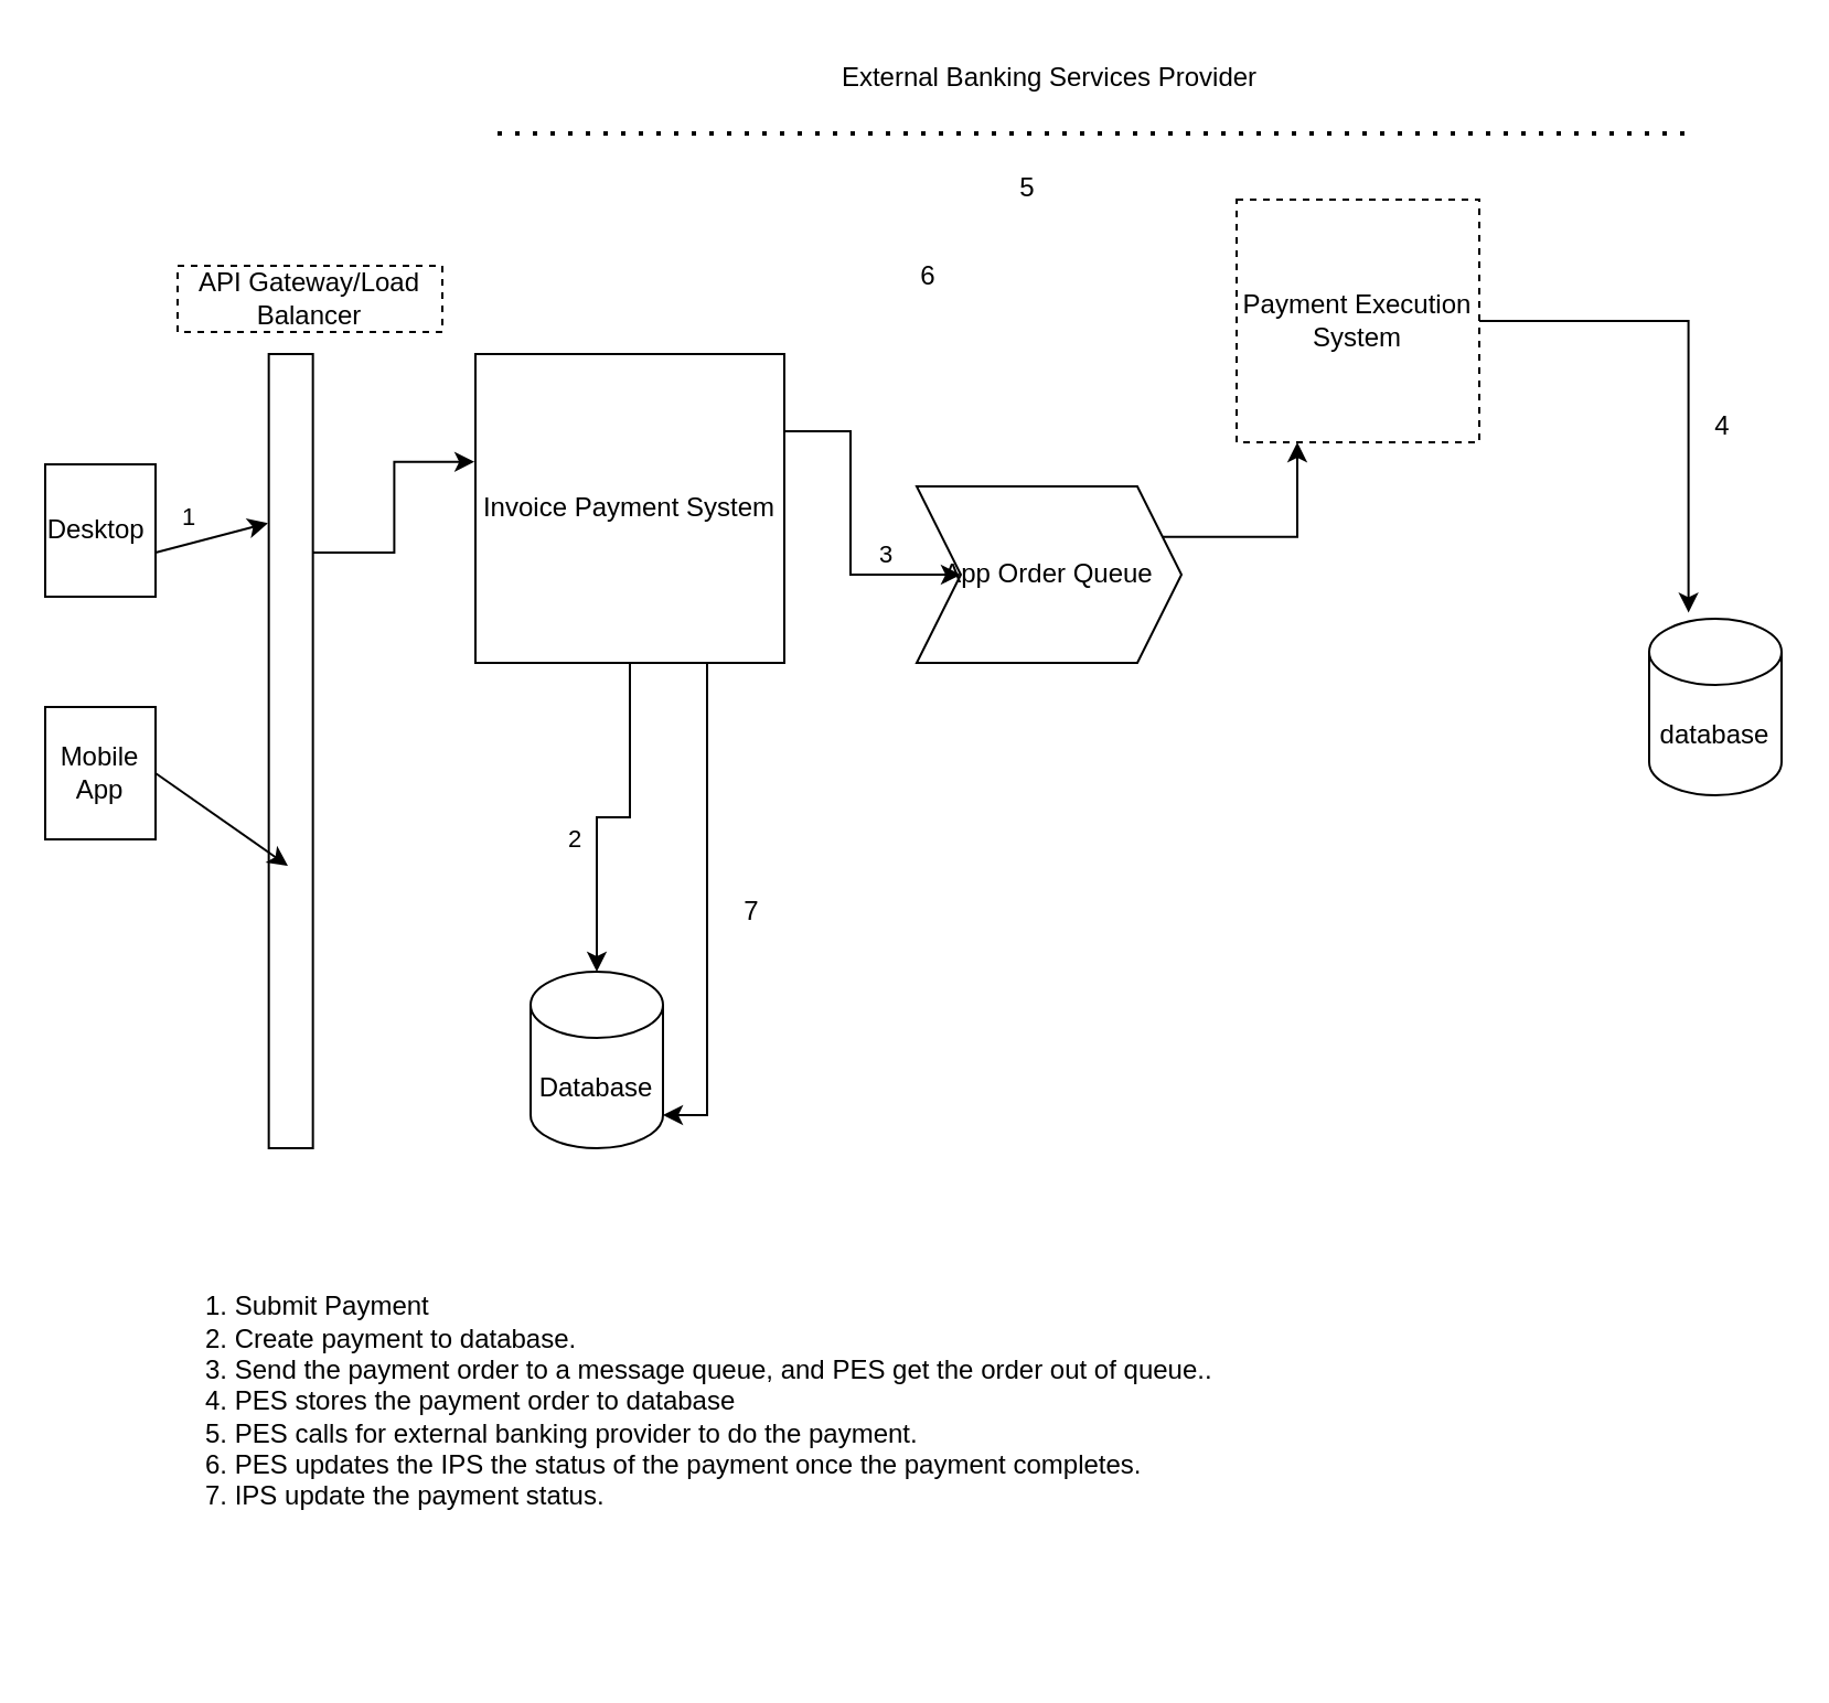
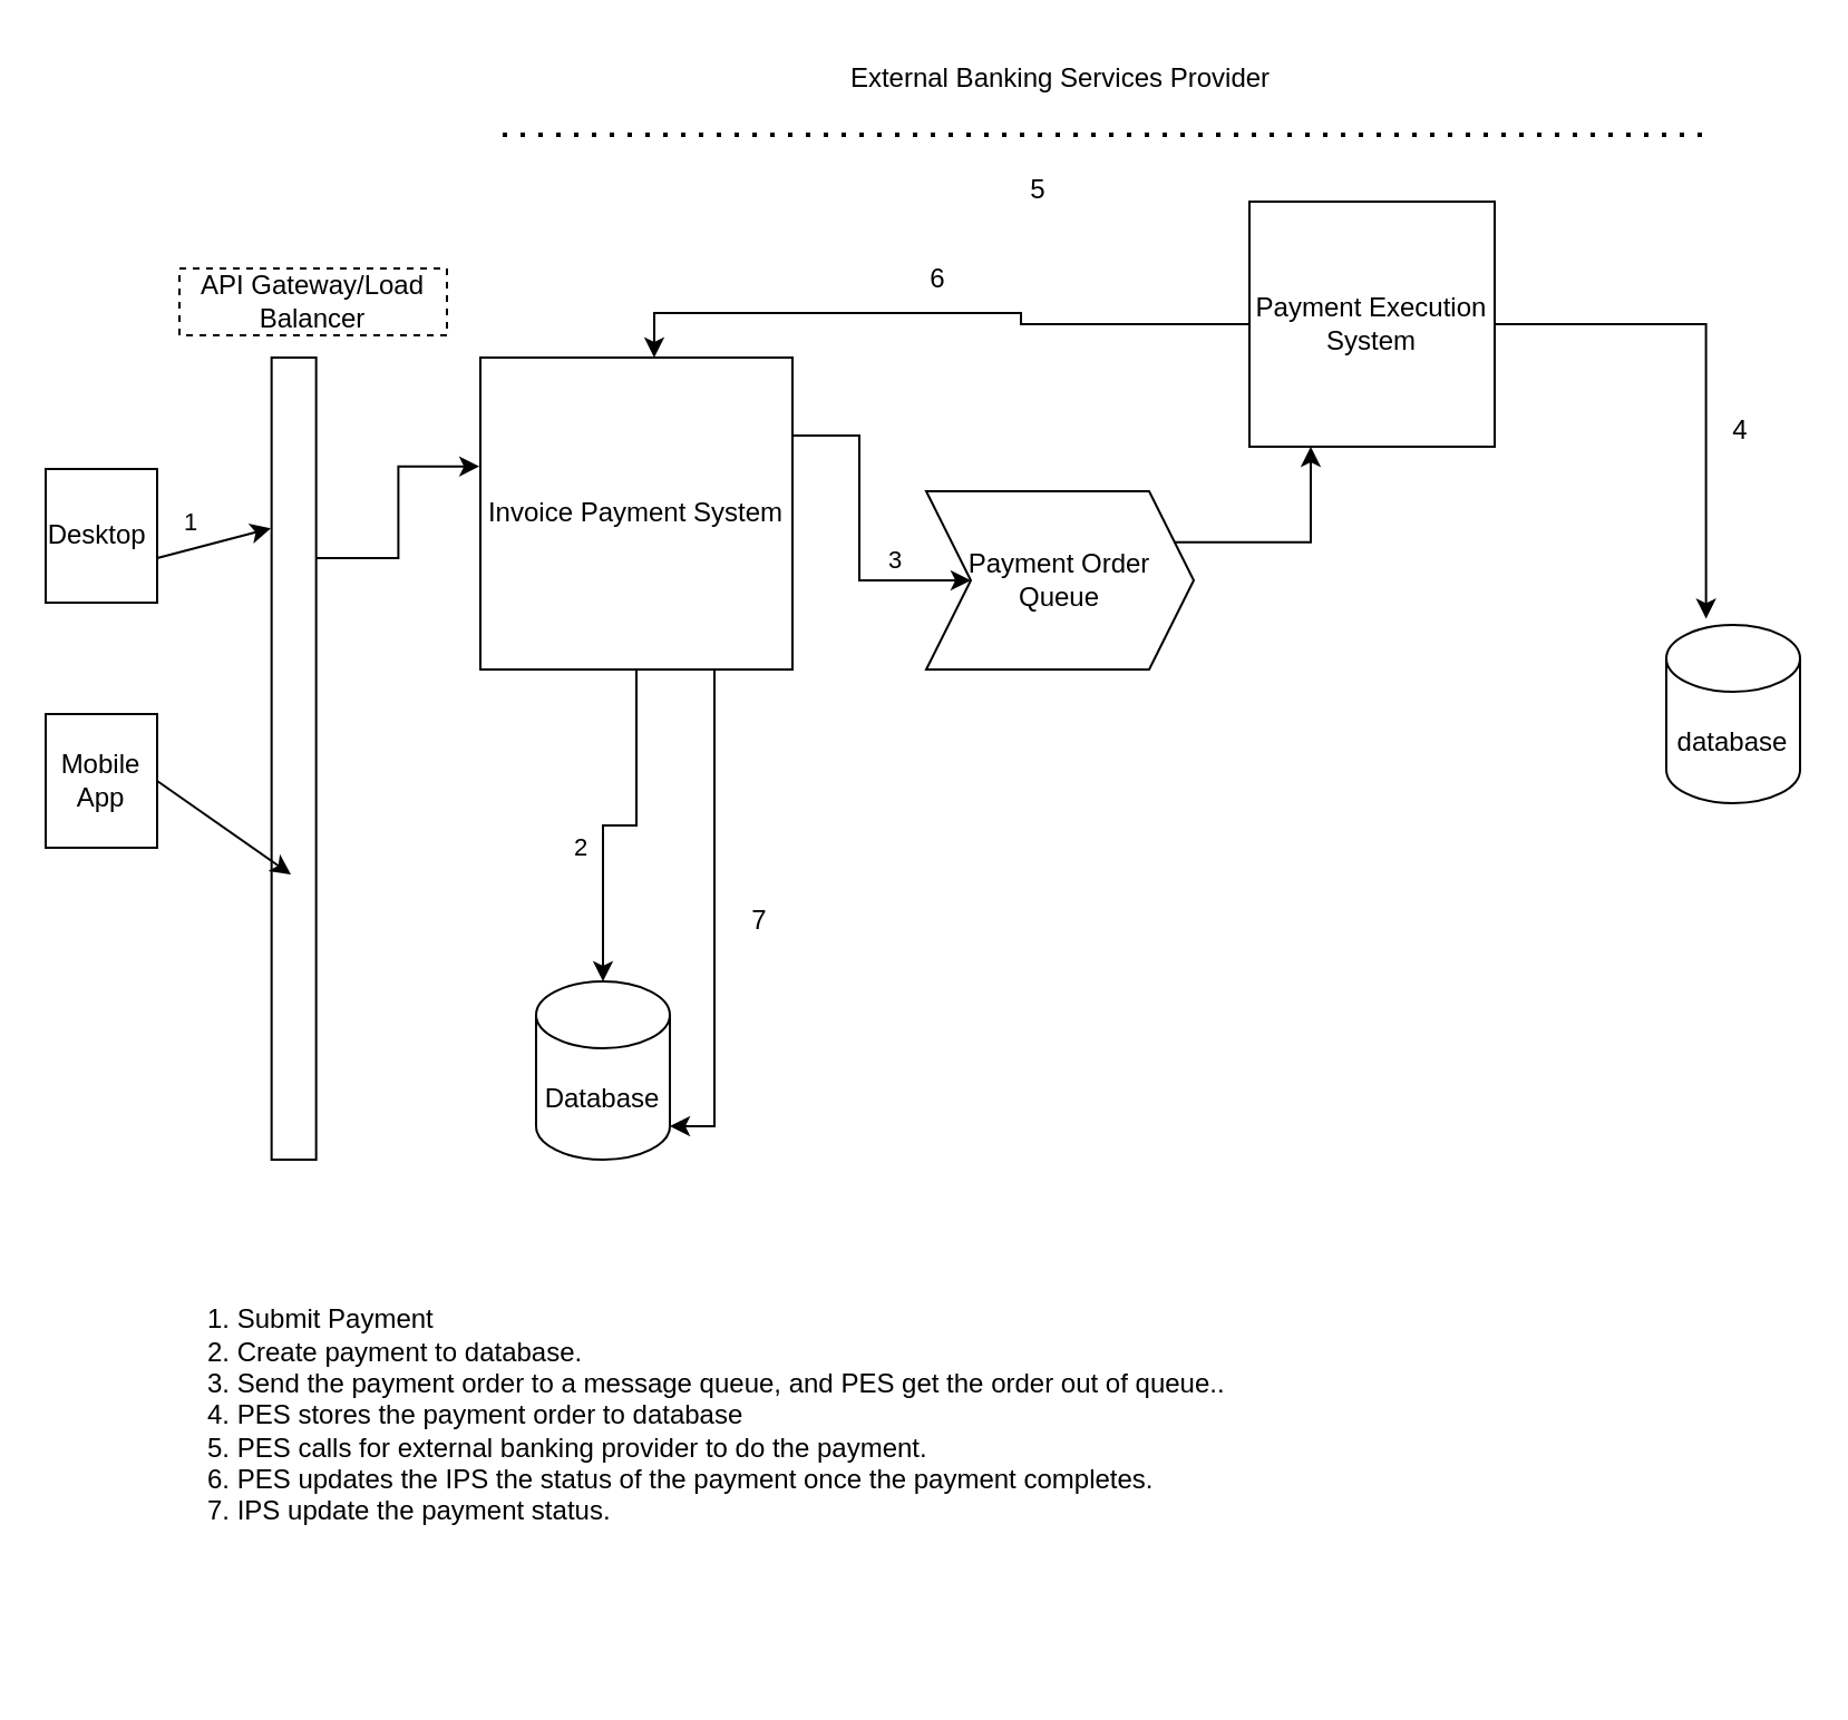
  <mxCell id="0" />
  <mxCell id="1" parent="0" />
  <mxCell id="2" value="Desktop&amp;nbsp;" style="rounded=0;whiteSpace=wrap;html=1;" vertex="1" parent="1"><mxGeometry x="20" y="210" width="50" height="60" as="geometry" /></mxCell>
  <mxCell id="3" value="Mobile App" style="rounded=0;whiteSpace=wrap;html=1;" vertex="1" parent="1"><mxGeometry x="20" y="320" width="50" height="60" as="geometry" /></mxCell>
  <mxCell id="4" value="" style="rounded=0;whiteSpace=wrap;html=1;" vertex="1" parent="1"><mxGeometry x="121.33" y="160" width="20" height="360" as="geometry" /></mxCell>
  <mxCell id="5" value="" style="endArrow=classic;html=1;rounded=0;entryX=-0.02;entryY=0.213;entryDx=0;entryDy=0;entryPerimeter=0;" edge="1" parent="1" target="4"><mxGeometry width="50" height="50" relative="1" as="geometry"><mxPoint x="70" y="250" as="sourcePoint" /><mxPoint x="120" y="200" as="targetPoint" /></mxGeometry></mxCell>
  <mxCell id="6" value="1" style="edgeLabel;html=1;align=center;verticalAlign=middle;resizable=0;points=[];" vertex="1" connectable="0" parent="5"><mxGeometry x="-0.051" y="-2" relative="1" as="geometry"><mxPoint x="-10" y="-12" as="offset" /></mxGeometry></mxCell>
  <mxCell id="7" value="2" style="edgeLabel;html=1;align=center;verticalAlign=middle;resizable=0;points=[];" vertex="1" connectable="0" parent="5"><mxGeometry x="-0.051" y="-2" relative="1" as="geometry"><mxPoint x="165" y="134" as="offset" /></mxGeometry></mxCell>
  <mxCell id="8" value="" style="endArrow=classic;html=1;rounded=0;entryX=-0.02;entryY=0.213;entryDx=0;entryDy=0;entryPerimeter=0;exitX=1;exitY=0.5;exitDx=0;exitDy=0;" edge="1" parent="1" source="3"><mxGeometry width="50" height="50" relative="1" as="geometry"><mxPoint x="60" y="545" as="sourcePoint" /><mxPoint x="130" y="392" as="targetPoint" /></mxGeometry></mxCell>
  <mxCell id="9" value="API Gateway/Load&lt;br&gt;Balancer" style="whiteSpace=wrap;html=1;dashed=1;" vertex="1" parent="1"><mxGeometry x="80" y="120" width="120" height="30" as="geometry" /></mxCell>
  <mxCell id="10" value="" style="edgeStyle=orthogonalEdgeStyle;rounded=0;orthogonalLoop=1;jettySize=auto;html=1;" edge="1" parent="1" source="12" target="16"><mxGeometry relative="1" as="geometry" /></mxCell>
  <mxCell id="11" style="edgeStyle=orthogonalEdgeStyle;rounded=0;orthogonalLoop=1;jettySize=auto;html=1;exitX=1;exitY=0.25;exitDx=0;exitDy=0;" edge="1" parent="1" source="12" target="26"><mxGeometry relative="1" as="geometry" /></mxCell>
  <mxCell id="12" value="Invoice Payment System" style="whiteSpace=wrap;html=1;aspect=fixed;" vertex="1" parent="1"><mxGeometry x="215" y="160" width="140" height="140" as="geometry" /></mxCell>
  <mxCell id="13" style="edgeStyle=orthogonalEdgeStyle;rounded=0;orthogonalLoop=1;jettySize=auto;html=1;exitX=1;exitY=0.25;exitDx=0;exitDy=0;entryX=-0.003;entryY=0.349;entryDx=0;entryDy=0;entryPerimeter=0;" edge="1" parent="1" source="4" target="12"><mxGeometry relative="1" as="geometry" /></mxCell>
- <mxCell id="14" value="Payment Execution System" style="whiteSpace=wrap;html=1;aspect=fixed;dashed=1;" vertex="1" parent="1"><mxGeometry x="560" y="90" width="110" height="110" as="geometry" /></mxCell>
+ <mxCell id="14" value="Payment Execution System" style="whiteSpace=wrap;html=1;aspect=fixed;" vertex="1" parent="1"><mxGeometry x="560" y="90" width="110" height="110" as="geometry" /></mxCell>
  <mxCell id="15" value="1. Submit Payment&lt;br&gt;2. Create payment to database.&lt;br&gt;3. Send the payment order to a message queue, and PES get the order out of queue..&lt;br&gt;4. PES stores the payment order to database&lt;br&gt;5. PES calls for external banking provider to do the payment.&lt;br&gt;6. PES updates the IPS the status of the payment once the payment completes.&lt;br&gt;7. IPS update the payment status." style="text;strokeColor=none;fillColor=none;html=1;whiteSpace=wrap;verticalAlign=middle;overflow=hidden;" vertex="1" parent="1"><mxGeometry x="91" y="520" width="530" height="230" as="geometry" /></mxCell>
  <mxCell id="16" value="Database" style="shape=cylinder3;whiteSpace=wrap;html=1;boundedLbl=1;backgroundOutline=1;size=15;" vertex="1" parent="1"><mxGeometry x="240" y="440" width="60" height="80" as="geometry" /></mxCell>
  <mxCell id="17" value="3" style="edgeLabel;html=1;align=center;verticalAlign=middle;resizable=0;points=[];" vertex="1" connectable="0" parent="1"><mxGeometry x="405" y="240" as="geometry"><mxPoint x="-5" y="10" as="offset" /></mxGeometry></mxCell>
  <mxCell id="18" value="database" style="shape=cylinder3;whiteSpace=wrap;html=1;boundedLbl=1;backgroundOutline=1;size=15;" vertex="1" parent="1"><mxGeometry x="747" y="280" width="60" height="80" as="geometry" /></mxCell>
  <mxCell id="19" value="" style="endArrow=none;dashed=1;html=1;dashPattern=1 3;strokeWidth=2;rounded=0;" edge="1" parent="1"><mxGeometry width="50" height="50" relative="1" as="geometry"><mxPoint x="225" y="60" as="sourcePoint" /><mxPoint x="765" y="60" as="targetPoint" /></mxGeometry></mxCell>
  <mxCell id="20" value="External Banking Services Provider" style="text;html=1;align=center;verticalAlign=middle;resizable=0;points=[];autosize=1;strokeColor=none;fillColor=none;" vertex="1" parent="1"><mxGeometry x="370" y="20" width="210" height="30" as="geometry" /></mxCell>
  <mxCell id="21" value="5" style="text;html=1;align=center;verticalAlign=middle;resizable=0;points=[];autosize=1;strokeColor=none;fillColor=none;" vertex="1" parent="1"><mxGeometry x="450" y="70" width="30" height="30" as="geometry" /></mxCell>
  <mxCell id="22" value="6" style="text;html=1;align=center;verticalAlign=middle;resizable=0;points=[];autosize=1;strokeColor=none;fillColor=none;" vertex="1" parent="1"><mxGeometry x="405" y="110" width="30" height="30" as="geometry" /></mxCell>
  <mxCell id="23" style="edgeStyle=orthogonalEdgeStyle;rounded=0;orthogonalLoop=1;jettySize=auto;html=1;exitX=0.75;exitY=1;exitDx=0;exitDy=0;entryX=1;entryY=1;entryDx=0;entryDy=-15;entryPerimeter=0;" edge="1" parent="1" source="12" target="16"><mxGeometry relative="1" as="geometry" /></mxCell>
  <mxCell id="24" value="7" style="text;html=1;align=center;verticalAlign=middle;resizable=0;points=[];autosize=1;strokeColor=none;fillColor=none;" vertex="1" parent="1"><mxGeometry x="325" y="398" width="30" height="30" as="geometry" /></mxCell>
  <mxCell id="25" style="edgeStyle=orthogonalEdgeStyle;rounded=0;orthogonalLoop=1;jettySize=auto;html=1;exitX=1;exitY=0.25;exitDx=0;exitDy=0;entryX=0.25;entryY=1;entryDx=0;entryDy=0;" edge="1" parent="1" source="26" target="14"><mxGeometry relative="1" as="geometry" /></mxCell>
- <mxCell id="26" value="App Order Queue" style="shape=step;perimeter=stepPerimeter;whiteSpace=wrap;html=1;fixedSize=1;" vertex="1" parent="1"><mxGeometry x="415" y="220" width="120" height="80" as="geometry" /></mxCell>
+ <mxCell id="26" value="Payment Order Queue" style="shape=step;perimeter=stepPerimeter;whiteSpace=wrap;html=1;fixedSize=1;" vertex="1" parent="1"><mxGeometry x="415" y="220" width="120" height="80" as="geometry" /></mxCell>
  <mxCell id="27" value="" style="edgeStyle=orthogonalEdgeStyle;rounded=0;orthogonalLoop=1;jettySize=auto;html=1;entryX=0.297;entryY=-0.035;entryDx=0;entryDy=0;entryPerimeter=0;" edge="1" parent="1" source="14" target="18"><mxGeometry relative="1" as="geometry"><mxPoint x="750" y="225" as="targetPoint" /><mxPoint x="670" y="145" as="sourcePoint" /></mxGeometry></mxCell>
  <mxCell id="28" value="4" style="text;html=1;align=center;verticalAlign=middle;resizable=0;points=[];autosize=1;strokeColor=none;fillColor=none;" vertex="1" parent="1"><mxGeometry x="765" y="178" width="30" height="30" as="geometry" /></mxCell>
+ <mxCell id="29" style="edgeStyle=orthogonalEdgeStyle;rounded=0;orthogonalLoop=1;jettySize=auto;html=1;entryX=0.557;entryY=0;entryDx=0;entryDy=0;entryPerimeter=0;" edge="1" parent="1" source="14" target="12"><mxGeometry relative="1" as="geometry" /></mxCell>
